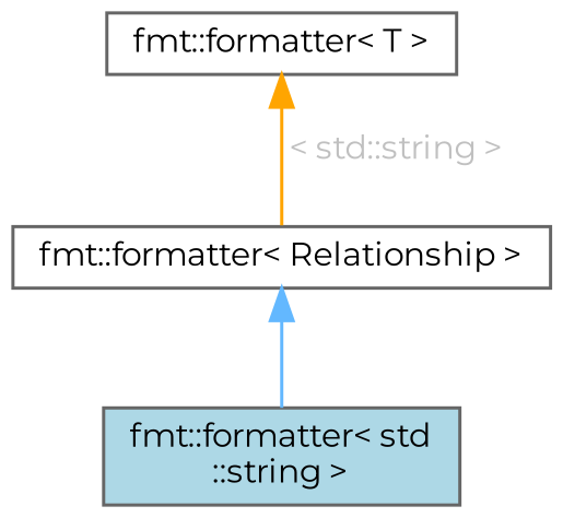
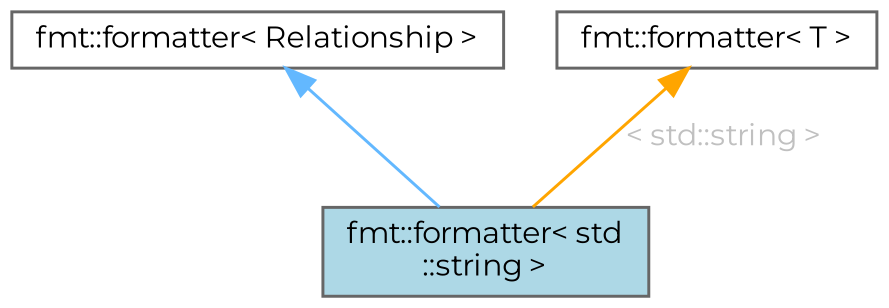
  digraph {
    fontname=Montserrat
    node [color=gray40 fillcolor=white fontname=Montserrat fontsize=10 shape=box style=filled]
    edge [dir=back fontname=Montserrat fontsize=10 labelfontname=Helvetica labelfontsize=10 style=solid]
    n1 [fontcolor=black height=0.2 label="fmt::formatter\< Relationship \>" width=0.4]
    n2 [fillcolor=lightblue height=0.2 label="fmt::formatter\< std\l::string \>" width=0.4]
    n3 [height=0.2 label="fmt::formatter\< T \>" width=0.4]
    n1 -> n2 [color=steelblue1]
-   n3 -> n1 [color=orange fontcolor=grey label=" \< std::string \>"]
+   n3 -> n2 [color=orange fontcolor=grey label=" \< std::string \>"]
  }
